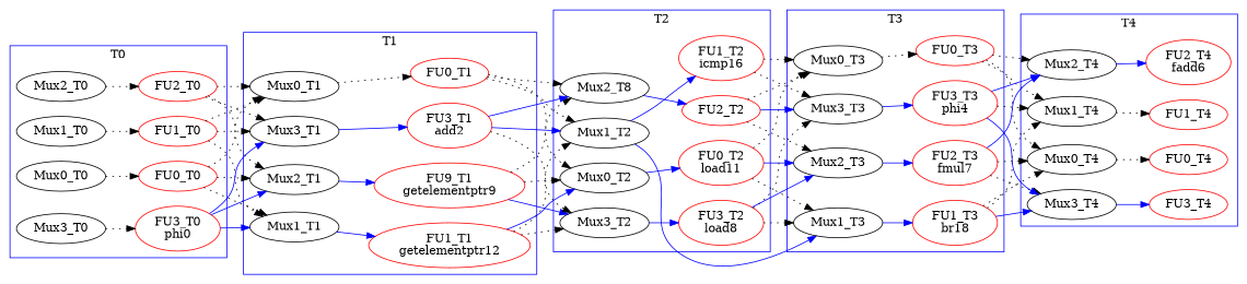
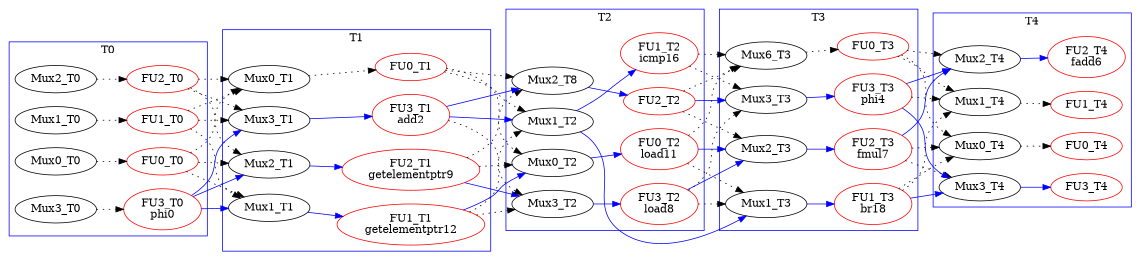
  digraph {
    rankdir=LR
    node [z=0]
    edge [color=black style=dotted]
    FU0_T0 [color=red]
    Mux0_T0
    FU1_T0 [color=red]
    Mux1_T0
    FU2_T0 [color=red]
    Mux2_T0
    n7 [color=red label="FU3_T0\nphi0"]
    Mux3_T0
    FU0_T1 [color=red z=1]
    Mux0_T1 [z=1]
    n11 [color=red label="FU1_T1\ngetelementptr12" z=1]
    Mux1_T1 [z=1]
-   n13 [color=red label="FU9_T1\ngetelementptr9" z=1]
+   n13 [color=red label="FU2_T1\ngetelementptr9" z=1]
    Mux2_T1 [z=1]
    n15 [color=red label="FU3_T1\nadd2" z=1]
    Mux3_T1 [z=1]
    n17 [color=red label="FU0_T2\nload11" z=2]
    Mux0_T2 [z=2]
    n19 [color=red label="FU1_T2\nicmp16" z=2]
    Mux1_T2 [z=2]
    FU2_T2 [color=red z=2]
    n22 [label=Mux2_T8 z=2]
    n23 [color=red label="FU3_T2\nload8" z=2]
    Mux3_T2 [z=2]
    FU0_T3 [color=red z=3]
-   Mux0_T3 [z=3]
+   Mux0_T3 [z=3 label=Mux6_T3]
    n27 [color=red label="FU1_T3\nbr18" z=3]
    Mux1_T3 [z=3]
    n29 [color=red label="FU2_T3\nfmul7" z=3]
    Mux2_T3 [z=3]
    n31 [color=red label="FU3_T3\nphi4" z=3]
    Mux3_T3 [z=3]
    FU0_T4 [color=red z=4]
    Mux0_T4 [z=4]
    FU1_T4 [color=red z=4]
    Mux1_T4 [z=4]
    n37 [color=red label="FU2_T4\nfadd6" z=4]
    Mux2_T4 [z=4]
    FU3_T4 [color=red z=4]
    Mux3_T4 [z=4]
    subgraph cluster_1 {
      color=blue
      label=T0
      FU0_T0
      Mux0_T0
      FU1_T0
      Mux1_T0
      FU2_T0
      Mux2_T0
      n7
      Mux3_T0
    }
    subgraph cluster_2 {
      color=blue
      label=T1
      FU0_T1
      Mux0_T1
      n11
      Mux1_T1
      n13
      Mux2_T1
      n15
      Mux3_T1
    }
    subgraph cluster_3 {
      color=blue
      label=T2
      n17
      Mux0_T2
      n19
      Mux1_T2
      FU2_T2
      n22
      n23
      Mux3_T2
    }
    subgraph cluster_4 {
      color=blue
      label=T3
      FU0_T3
      Mux0_T3
      n27
      Mux1_T3
      n29
      Mux2_T3
      n31
      Mux3_T3
    }
    subgraph cluster_5 {
      color=blue
      label=T4
      FU0_T4
      Mux0_T4
      FU1_T4
      Mux1_T4
      n37
      Mux2_T4
      FU3_T4
      Mux3_T4
    }
    FU0_T0 -> Mux0_T1
    FU0_T0 -> Mux1_T1
    FU0_T0 -> Mux2_T1
    Mux0_T0 -> FU0_T0
    FU1_T0 -> Mux0_T1
    FU1_T0 -> Mux1_T1
    FU1_T0 -> Mux3_T1
    Mux1_T0 -> FU1_T0
    FU2_T0 -> Mux0_T1
    FU2_T0 -> Mux2_T1
    FU2_T0 -> Mux3_T1
    Mux2_T0 -> FU2_T0
    n7 -> Mux1_T1 [color=blue style=""]
    n7 -> Mux2_T1 [color=blue style=""]
    n7 -> Mux3_T1 [color=blue style=""]
    Mux3_T0 -> n7
    FU0_T1 -> Mux0_T2
    FU0_T1 -> Mux1_T2
    FU0_T1 -> n22
    Mux0_T1 -> FU0_T1
    n11 -> Mux0_T2 [color=blue style=""]
    n11 -> Mux1_T2
    n11 -> Mux3_T2
    Mux1_T1 -> n11 [color=blue style=""]
    n13 -> Mux0_T2
    n13 -> n22
    n13 -> Mux3_T2 [color=blue style=""]
    Mux2_T1 -> n13 [color=blue style=""]
    n15 -> Mux1_T2 [color=blue style=""]
    n15 -> n22 [color=blue style=""]
    n15 -> Mux3_T2
    Mux3_T1 -> n15 [color=blue style=""]
    n17 -> Mux0_T3
    n17 -> Mux1_T3
    n17 -> Mux2_T3 [color=blue style=""]
    Mux0_T2 -> n17 [color=blue style=""]
    n19 -> Mux0_T3
    n19 -> Mux3_T3
    Mux1_T2 -> n19 [color=blue style=""]
    Mux1_T2 -> Mux1_T3 [color=blue style=""]
    FU2_T2 -> Mux0_T3
    FU2_T2 -> Mux2_T3
    FU2_T2 -> Mux3_T3 [color=blue style=""]
    n22 -> FU2_T2 [color=blue style=""]
    n23 -> Mux1_T3
    n23 -> Mux2_T3 [color=blue style=""]
    n23 -> Mux3_T3
    Mux3_T2 -> n23 [color=blue style=""]
    FU0_T3 -> Mux0_T4
    FU0_T3 -> Mux1_T4
    FU0_T3 -> Mux2_T4
    Mux0_T3 -> FU0_T3
    n27 -> Mux0_T4
    n27 -> Mux1_T4
    n27 -> Mux3_T4 [color=blue style=""]
    Mux1_T3 -> n27 [color=blue style=""]
    n29 -> Mux0_T4
    n29 -> Mux2_T4 [color=blue style=""]
    n29 -> Mux3_T4
    Mux2_T3 -> n29 [color=blue style=""]
    n31 -> Mux1_T4
    n31 -> Mux2_T4 [color=blue style=""]
    n31 -> Mux3_T4 [color=blue style=""]
    Mux3_T3 -> n31 [color=blue style=""]
    Mux0_T4 -> FU0_T4
    Mux1_T4 -> FU1_T4
    Mux2_T4 -> n37 [color=blue style=""]
    Mux3_T4 -> FU3_T4 [color=blue style=""]
  }
